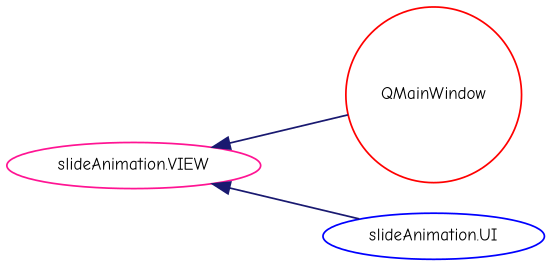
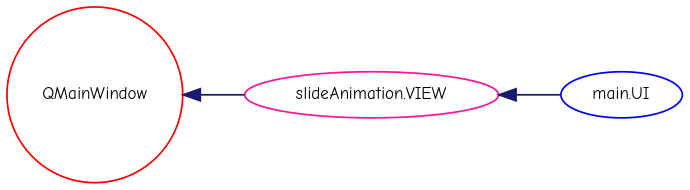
  digraph {
    fontname="Comic Neue"
    rankdir=LR
    node [fillcolor=white fontname="Comic Neue" fontsize=10 shape=ellipse style=filled]
    edge [color=midnightblue dir=back fontname="Comic Neue" fontsize=10 labelfontname=Helvetica labelfontsize=10 style=solid]
    n1 [color=red height=0.2 label=QMainWindow shape=circle width=0.4]
    n2 [color=deeppink height=0.2 label="slideAnimation.VIEW" width=0.4]
-   n3 [color=blue height=0.2 label="slideAnimation.UI" width=0.4]
-   n2 -> n1
+   n3 [color=blue height=0.2 label="main.UI" width=0.4]
+   n1 -> n2
    n2 -> n3
  }
